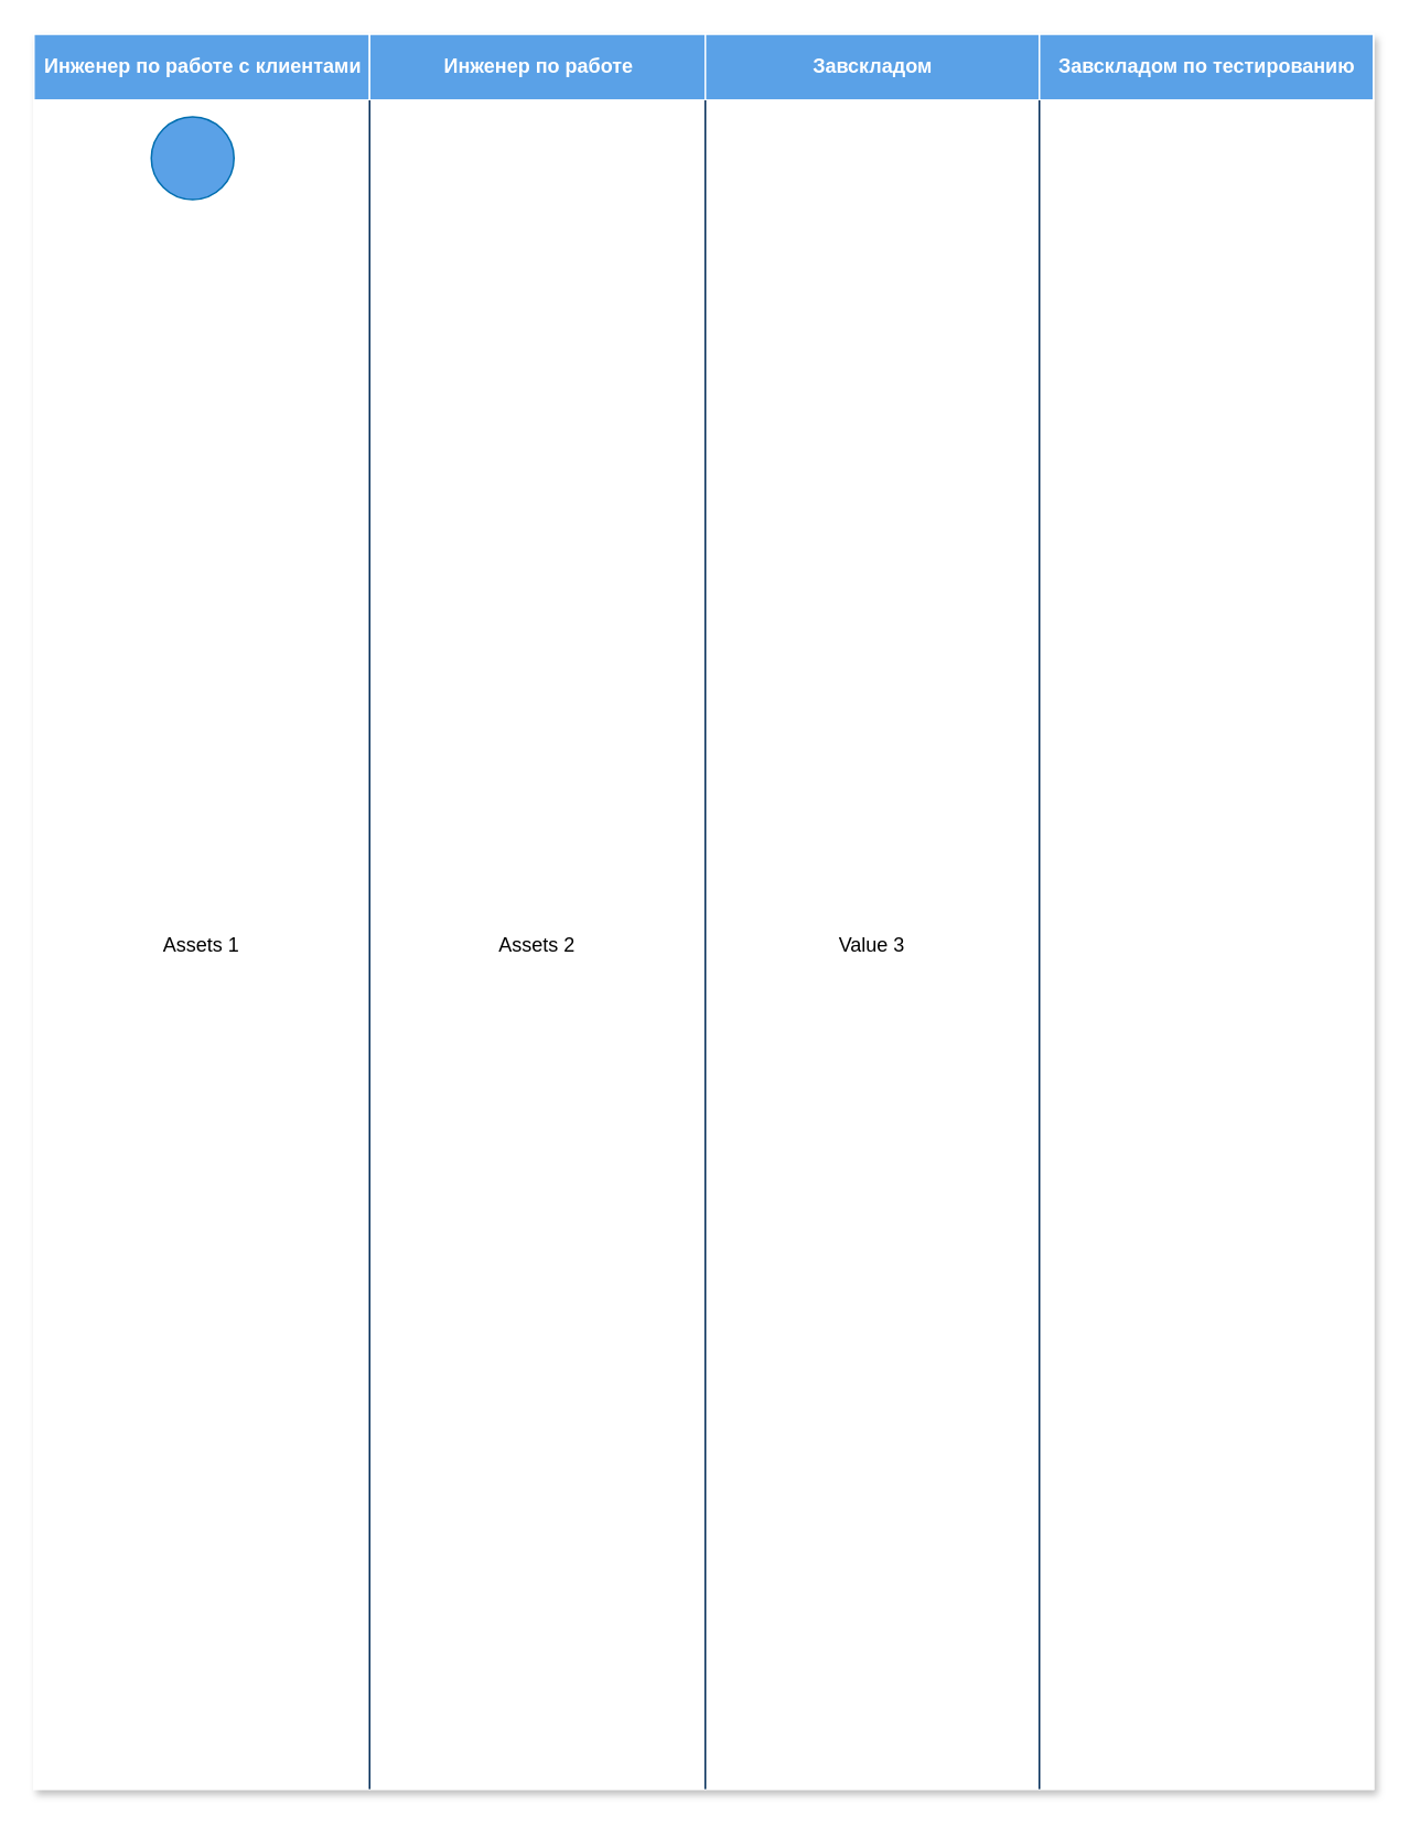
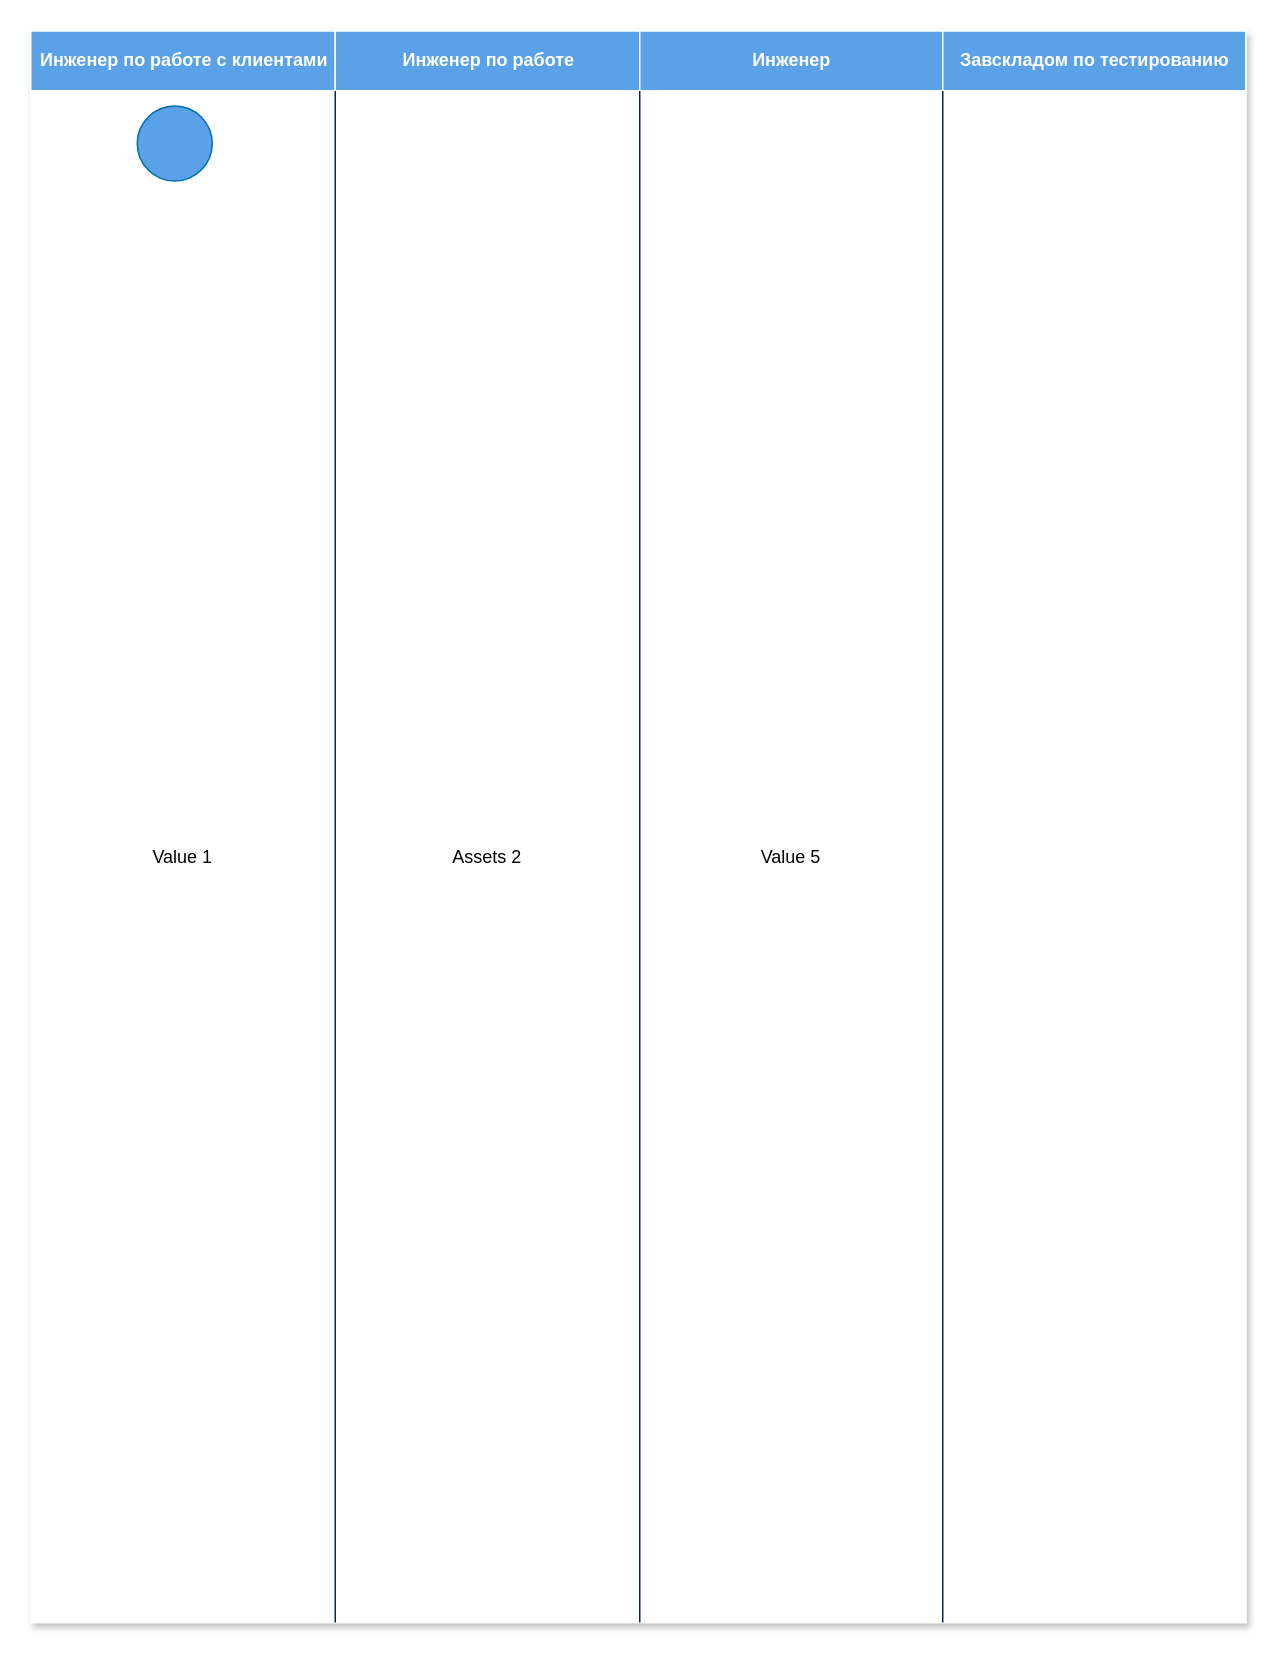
  <mxCell id="0" />
  <mxCell id="1" parent="0" />
  <mxCell id="2" value="" style="group;movable=0;resizable=0;rotatable=0;deletable=0;editable=0;locked=1;connectable=0;" vertex="1" connectable="0" parent="1"><mxGeometry x="20" y="20" width="810" height="1061" as="geometry" /></mxCell>
  <mxCell id="3" value="Assets" style="childLayout=tableLayout;recursiveResize=0;strokeColor=#FFFFFF;fillColor=#FFFFFF;shadow=1;movable=1;resizable=1;rotatable=1;deletable=1;editable=1;locked=0;connectable=1;" vertex="1" parent="2"><mxGeometry width="810" height="1061" as="geometry" /></mxCell>
  <mxCell id="4" style="shape=tableRow;horizontal=0;startSize=0;swimlaneHead=0;swimlaneBody=0;top=0;left=0;bottom=0;right=0;dropTarget=0;collapsible=0;recursiveResize=0;expand=0;fontStyle=0;strokeColor=inherit;fillColor=#5AA1E7;movable=1;resizable=1;rotatable=1;deletable=1;editable=1;locked=0;connectable=1;" vertex="1" parent="3"><mxGeometry width="810" height="40" as="geometry" /></mxCell>
  <mxCell id="5" value="Инженер по работе с клиентами" style="connectable=1;recursiveResize=0;strokeColor=#FFFFFF;fillColor=#5AA1E7;align=center;fontStyle=1;fontColor=#ffffff;html=1;movable=1;resizable=1;rotatable=1;deletable=1;editable=1;locked=0;" vertex="1" parent="4"><mxGeometry width="203" height="40" as="geometry"><mxRectangle width="203" height="40" as="alternateBounds" /></mxGeometry></mxCell>
  <mxCell id="6" value="Инженер по работе" style="connectable=1;recursiveResize=0;strokeColor=inherit;fillColor=#5AA1E7;align=center;fontStyle=1;fontColor=#FFFFFF;html=1;movable=1;resizable=1;rotatable=1;deletable=1;editable=1;locked=0;" vertex="1" parent="4"><mxGeometry x="203" width="203" height="40" as="geometry"><mxRectangle width="203" height="40" as="alternateBounds" /></mxGeometry></mxCell>
- <mxCell id="7" value="Завскладом" style="connectable=1;recursiveResize=0;strokeColor=inherit;fillColor=#5AA1E7;align=center;fontStyle=1;fontColor=#FFFFFF;html=1;movable=1;resizable=1;rotatable=1;deletable=1;editable=1;locked=0;" vertex="1" parent="4"><mxGeometry x="406" width="202" height="40" as="geometry"><mxRectangle width="202" height="40" as="alternateBounds" /></mxGeometry></mxCell>
+ <mxCell id="7" value="Инженер" style="connectable=1;recursiveResize=0;strokeColor=inherit;fillColor=#5AA1E7;align=center;fontStyle=1;fontColor=#FFFFFF;html=1;movable=1;resizable=1;rotatable=1;deletable=1;editable=1;locked=0;" vertex="1" parent="4"><mxGeometry x="406" width="202" height="40" as="geometry"><mxRectangle width="202" height="40" as="alternateBounds" /></mxGeometry></mxCell>
  <mxCell id="8" value="Завскладом по тестированию" style="connectable=1;recursiveResize=0;strokeColor=inherit;fillColor=#5AA1E7;align=center;fontStyle=1;fontColor=#FFFFFF;html=1;movable=1;resizable=1;rotatable=1;deletable=1;editable=1;locked=0;" vertex="1" parent="4"><mxGeometry x="608" width="202" height="40" as="geometry"><mxRectangle width="202" height="40" as="alternateBounds" /></mxGeometry></mxCell>
  <mxCell id="9" value="" style="shape=tableRow;horizontal=0;startSize=0;swimlaneHead=0;swimlaneBody=0;top=0;left=0;bottom=0;right=0;dropTarget=0;collapsible=0;recursiveResize=0;expand=0;fontStyle=0;strokeColor=inherit;fillColor=#ffffff;movable=1;resizable=1;rotatable=1;deletable=1;editable=1;locked=0;connectable=1;" vertex="1" parent="3"><mxGeometry y="40" width="810" height="1021" as="geometry" /></mxCell>
- <mxCell id="10" value="Assets 1" style="connectable=1;recursiveResize=0;strokeColor=inherit;fillColor=inherit;align=center;whiteSpace=wrap;html=1;movable=1;resizable=1;rotatable=1;deletable=1;editable=1;locked=0;" vertex="1" parent="9"><mxGeometry width="203" height="1021" as="geometry"><mxRectangle width="203" height="1021" as="alternateBounds" /></mxGeometry></mxCell>
+ <mxCell id="10" value="Value 1" style="connectable=1;recursiveResize=0;strokeColor=inherit;fillColor=inherit;align=center;whiteSpace=wrap;html=1;movable=1;resizable=1;rotatable=1;deletable=1;editable=1;locked=0;" vertex="1" parent="9"><mxGeometry width="203" height="1021" as="geometry"><mxRectangle width="203" height="1021" as="alternateBounds" /></mxGeometry></mxCell>
  <mxCell id="11" value="Assets 2" style="connectable=1;recursiveResize=0;strokeColor=inherit;fillColor=inherit;align=center;whiteSpace=wrap;html=1;movable=1;resizable=1;rotatable=1;deletable=1;editable=1;locked=0;" vertex="1" parent="9"><mxGeometry x="203" width="203" height="1021" as="geometry"><mxRectangle width="203" height="1021" as="alternateBounds" /></mxGeometry></mxCell>
- <mxCell id="12" value="Value 3" style="connectable=1;recursiveResize=0;strokeColor=inherit;fillColor=inherit;align=center;whiteSpace=wrap;html=1;movable=1;resizable=1;rotatable=1;deletable=1;editable=1;locked=0;" vertex="1" parent="9"><mxGeometry x="406" width="202" height="1021" as="geometry"><mxRectangle width="202" height="1021" as="alternateBounds" /></mxGeometry></mxCell>
+ <mxCell id="12" value="Value 5" style="connectable=1;recursiveResize=0;strokeColor=inherit;fillColor=inherit;align=center;whiteSpace=wrap;html=1;movable=1;resizable=1;rotatable=1;deletable=1;editable=1;locked=0;" vertex="1" parent="9"><mxGeometry x="406" width="202" height="1021" as="geometry"><mxRectangle width="202" height="1021" as="alternateBounds" /></mxGeometry></mxCell>
  <mxCell id="13" style="connectable=1;recursiveResize=0;strokeColor=inherit;fillColor=inherit;align=center;whiteSpace=wrap;html=1;movable=1;resizable=1;rotatable=1;deletable=1;editable=1;locked=0;" vertex="1" parent="9"><mxGeometry x="608" width="202" height="1021" as="geometry"><mxRectangle width="202" height="1021" as="alternateBounds" /></mxGeometry></mxCell>
  <mxCell id="14" value="" style="endArrow=none;html=1;rounded=0;strokeColor=#002B57;movable=1;resizable=1;rotatable=1;deletable=1;editable=1;locked=0;connectable=1;" edge="1" parent="2"><mxGeometry width="50" height="50" relative="1" as="geometry"><mxPoint x="203" y="1061" as="sourcePoint" /><mxPoint x="203" y="40" as="targetPoint" /></mxGeometry></mxCell>
  <mxCell id="15" value="" style="endArrow=none;html=1;rounded=0;strokeColor=#002B57;movable=1;resizable=1;rotatable=1;deletable=1;editable=1;locked=0;connectable=1;" edge="1" parent="2"><mxGeometry width="50" height="50" relative="1" as="geometry"><mxPoint x="406" y="1061" as="sourcePoint" /><mxPoint x="406" y="40" as="targetPoint" /></mxGeometry></mxCell>
  <mxCell id="16" value="" style="endArrow=none;html=1;rounded=0;strokeColor=#002B57;movable=1;resizable=1;rotatable=1;deletable=1;editable=1;locked=0;connectable=1;" edge="1" parent="2"><mxGeometry width="50" height="50" relative="1" as="geometry"><mxPoint x="608" y="1061" as="sourcePoint" /><mxPoint x="608" y="40" as="targetPoint" /></mxGeometry></mxCell>
  <mxCell id="17" value="" style="ellipse;whiteSpace=wrap;html=1;aspect=fixed;fillColor=#5AA1E7;fontColor=#ffffff;strokeColor=#006EAF;" vertex="1" parent="1"><mxGeometry x="91" y="70" width="50" height="50" as="geometry" /></mxCell>
